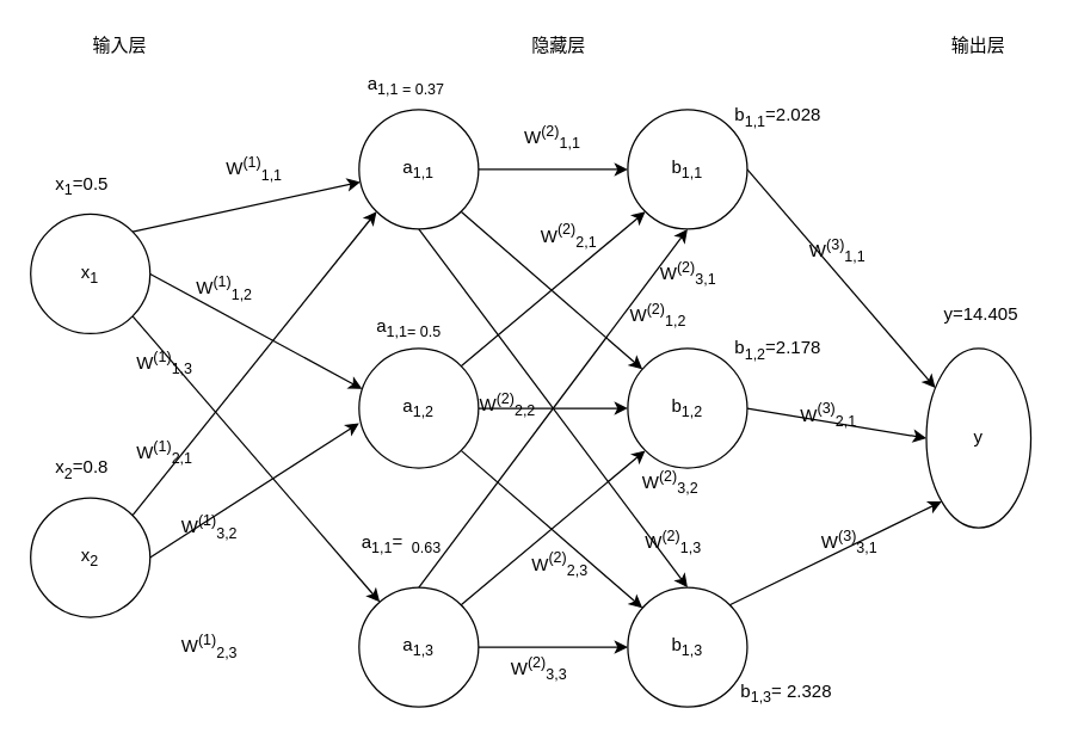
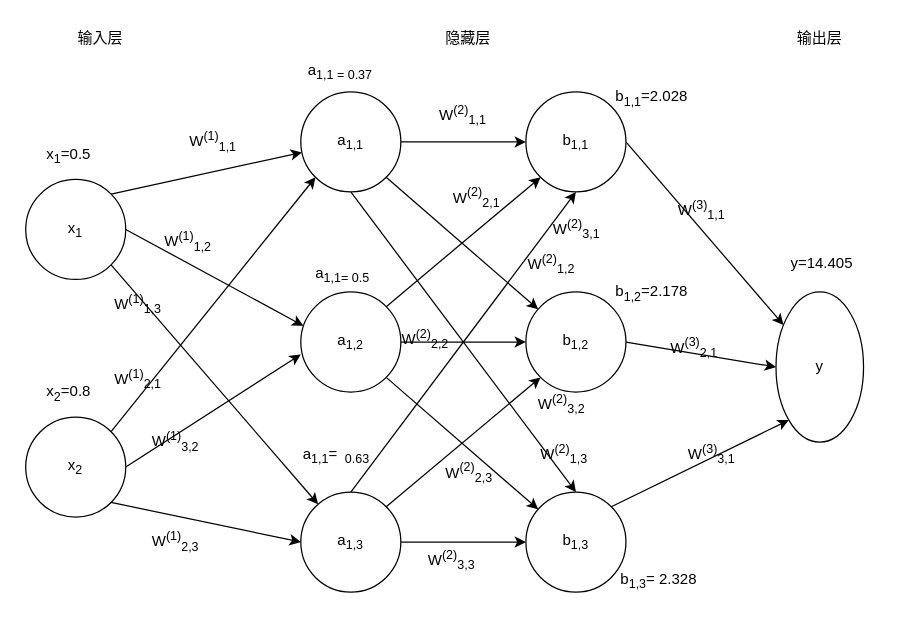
  <mxCell id="0" />
  <mxCell id="1" parent="0" />
  <mxCell id="2" style="edgeStyle=none;rounded=0;orthogonalLoop=1;jettySize=auto;html=1;exitX=1;exitY=1;exitDx=0;exitDy=0;" parent="1" source="5" target="22" edge="1"><mxGeometry relative="1" as="geometry" /></mxCell>
  <mxCell id="3" style="edgeStyle=none;rounded=0;orthogonalLoop=1;jettySize=auto;html=1;exitX=1;exitY=0;exitDx=0;exitDy=0;" parent="1" source="5" target="14" edge="1"><mxGeometry relative="1" as="geometry" /></mxCell>
  <mxCell id="4" style="rounded=0;orthogonalLoop=1;jettySize=auto;html=1;exitX=1;exitY=0.5;exitDx=0;exitDy=0;entryX=0.025;entryY=0.338;entryDx=0;entryDy=0;entryPerimeter=0;" parent="1" source="5" target="18" edge="1"><mxGeometry relative="1" as="geometry" /></mxCell>
  <mxCell id="5" value="&lt;span lang=&quot;EN-US&quot;&gt;x&lt;sub&gt;1&lt;/sub&gt;&lt;/span&gt;" style="ellipse;whiteSpace=wrap;html=1;aspect=fixed;" parent="1" vertex="1"><mxGeometry x="20" y="143" width="80" height="80" as="geometry" /></mxCell>
  <mxCell id="6" style="edgeStyle=none;rounded=0;orthogonalLoop=1;jettySize=auto;html=1;exitX=1;exitY=0.5;exitDx=0;exitDy=0;entryX=0;entryY=0.625;entryDx=0;entryDy=0;entryPerimeter=0;" parent="1" source="9" target="18" edge="1"><mxGeometry relative="1" as="geometry" /></mxCell>
+ <mxCell id="7" style="edgeStyle=none;rounded=0;orthogonalLoop=1;jettySize=auto;html=1;exitX=1;exitY=1;exitDx=0;exitDy=0;entryX=0;entryY=0.5;entryDx=0;entryDy=0;" parent="1" source="9" target="22" edge="1"><mxGeometry relative="1" as="geometry" /></mxCell>
  <mxCell id="8" style="edgeStyle=none;rounded=0;orthogonalLoop=1;jettySize=auto;html=1;exitX=1;exitY=0;exitDx=0;exitDy=0;entryX=0;entryY=1;entryDx=0;entryDy=0;" parent="1" source="9" target="14" edge="1"><mxGeometry relative="1" as="geometry" /></mxCell>
  <mxCell id="9" value="&lt;span lang=&quot;EN-US&quot;&gt;x&lt;sub&gt;2&lt;/sub&gt;&lt;/span&gt;" style="ellipse;whiteSpace=wrap;html=1;aspect=fixed;" parent="1" vertex="1"><mxGeometry x="20" y="333" width="80" height="80" as="geometry" /></mxCell>
  <mxCell id="10" style="edgeStyle=none;rounded=0;orthogonalLoop=1;jettySize=auto;html=1;exitX=1;exitY=0.5;exitDx=0;exitDy=0;entryX=0;entryY=0.5;entryDx=0;entryDy=0;" parent="1" source="14" target="24" edge="1"><mxGeometry relative="1" as="geometry" /></mxCell>
  <mxCell id="11" style="edgeStyle=none;rounded=0;orthogonalLoop=1;jettySize=auto;html=1;exitX=1;exitY=1;exitDx=0;exitDy=0;" parent="1" source="14" target="26" edge="1"><mxGeometry relative="1" as="geometry" /></mxCell>
  <mxCell id="12" value="&lt;p&gt;&lt;span lang=&quot;EN-US&quot;&gt;W&lt;sup&gt;(2)&lt;/sup&gt;&lt;sub&gt;1,2&lt;/sub&gt;&lt;/span&gt;&lt;/p&gt;" style="text;html=1;resizable=0;points=[];align=center;verticalAlign=middle;labelBackgroundColor=#ffffff;" parent="11" vertex="1" connectable="0"><mxGeometry x="0.784" relative="1" as="geometry"><mxPoint x="22.5" y="-25.5" as="offset" /></mxGeometry></mxCell>
  <mxCell id="13" style="edgeStyle=none;rounded=0;orthogonalLoop=1;jettySize=auto;html=1;exitX=0.5;exitY=1;exitDx=0;exitDy=0;entryX=0.5;entryY=0;entryDx=0;entryDy=0;" parent="1" source="14" target="28" edge="1"><mxGeometry relative="1" as="geometry" /></mxCell>
  <mxCell id="14" value="&lt;p&gt;&lt;span lang=&quot;EN-US&quot;&gt;a&lt;sub&gt;1,1&lt;/sub&gt;&lt;/span&gt;&lt;/p&gt;" style="ellipse;whiteSpace=wrap;html=1;aspect=fixed;" parent="1" vertex="1"><mxGeometry x="240" y="73" width="80" height="80" as="geometry" /></mxCell>
  <mxCell id="15" style="edgeStyle=none;rounded=0;orthogonalLoop=1;jettySize=auto;html=1;exitX=1;exitY=0.5;exitDx=0;exitDy=0;entryX=0;entryY=0.5;entryDx=0;entryDy=0;" parent="1" source="18" target="26" edge="1"><mxGeometry relative="1" as="geometry" /></mxCell>
  <mxCell id="16" style="edgeStyle=none;rounded=0;orthogonalLoop=1;jettySize=auto;html=1;exitX=1;exitY=0;exitDx=0;exitDy=0;entryX=0;entryY=1;entryDx=0;entryDy=0;" parent="1" source="18" target="24" edge="1"><mxGeometry relative="1" as="geometry" /></mxCell>
  <mxCell id="17" style="edgeStyle=none;rounded=0;orthogonalLoop=1;jettySize=auto;html=1;exitX=1;exitY=1;exitDx=0;exitDy=0;" parent="1" source="18" target="28" edge="1"><mxGeometry relative="1" as="geometry" /></mxCell>
  <mxCell id="18" value="&lt;p&gt;&lt;span lang=&quot;EN-US&quot;&gt;a&lt;sub&gt;1,2&lt;/sub&gt;&lt;/span&gt;&lt;/p&gt;" style="ellipse;whiteSpace=wrap;html=1;aspect=fixed;" parent="1" vertex="1"><mxGeometry x="240" y="233" width="80" height="80" as="geometry" /></mxCell>
  <mxCell id="19" style="edgeStyle=none;rounded=0;orthogonalLoop=1;jettySize=auto;html=1;exitX=1;exitY=0.5;exitDx=0;exitDy=0;entryX=0;entryY=0.5;entryDx=0;entryDy=0;" parent="1" source="22" target="28" edge="1"><mxGeometry relative="1" as="geometry" /></mxCell>
  <mxCell id="20" style="edgeStyle=none;rounded=0;orthogonalLoop=1;jettySize=auto;html=1;exitX=1;exitY=0;exitDx=0;exitDy=0;entryX=0;entryY=1;entryDx=0;entryDy=0;" parent="1" source="22" target="26" edge="1"><mxGeometry relative="1" as="geometry" /></mxCell>
  <mxCell id="21" style="edgeStyle=none;rounded=0;orthogonalLoop=1;jettySize=auto;html=1;exitX=0.5;exitY=0;exitDx=0;exitDy=0;entryX=0.5;entryY=1;entryDx=0;entryDy=0;" parent="1" source="22" target="24" edge="1"><mxGeometry relative="1" as="geometry" /></mxCell>
  <mxCell id="22" value="&lt;p&gt;&lt;span lang=&quot;EN-US&quot;&gt;a&lt;sub&gt;1,3&lt;/sub&gt;&lt;/span&gt;&lt;/p&gt;" style="ellipse;whiteSpace=wrap;html=1;aspect=fixed;" parent="1" vertex="1"><mxGeometry x="240" y="393" width="80" height="80" as="geometry" /></mxCell>
  <mxCell id="23" style="edgeStyle=none;rounded=0;orthogonalLoop=1;jettySize=auto;html=1;exitX=1;exitY=0.5;exitDx=0;exitDy=0;" parent="1" source="24" target="29" edge="1"><mxGeometry relative="1" as="geometry" /></mxCell>
  <mxCell id="24" value="&lt;p&gt;&lt;span lang=&quot;EN-US&quot;&gt;b&lt;sub&gt;1,1&lt;/sub&gt;&lt;/span&gt;&lt;/p&gt;" style="ellipse;whiteSpace=wrap;html=1;aspect=fixed;" parent="1" vertex="1"><mxGeometry x="420" y="73" width="80" height="80" as="geometry" /></mxCell>
  <mxCell id="25" style="edgeStyle=none;rounded=0;orthogonalLoop=1;jettySize=auto;html=1;exitX=1;exitY=0.5;exitDx=0;exitDy=0;entryX=0;entryY=0.5;entryDx=0;entryDy=0;" parent="1" source="26" target="29" edge="1"><mxGeometry relative="1" as="geometry" /></mxCell>
  <mxCell id="26" value="&lt;p&gt;&lt;span lang=&quot;EN-US&quot;&gt;b&lt;sub&gt;1,2&lt;/sub&gt;&lt;/span&gt;&lt;/p&gt;" style="ellipse;whiteSpace=wrap;html=1;aspect=fixed;" parent="1" vertex="1"><mxGeometry x="420" y="233" width="80" height="80" as="geometry" /></mxCell>
  <mxCell id="27" style="edgeStyle=none;rounded=0;orthogonalLoop=1;jettySize=auto;html=1;exitX=1;exitY=0;exitDx=0;exitDy=0;entryX=0;entryY=1;entryDx=0;entryDy=0;" parent="1" source="28" target="29" edge="1"><mxGeometry relative="1" as="geometry" /></mxCell>
  <mxCell id="28" value="&lt;p&gt;&lt;span lang=&quot;EN-US&quot;&gt;b&lt;sub&gt;1,3&lt;/sub&gt;&lt;/span&gt;&lt;/p&gt;" style="ellipse;whiteSpace=wrap;html=1;aspect=fixed;" parent="1" vertex="1"><mxGeometry x="420" y="393" width="80" height="80" as="geometry" /></mxCell>
  <mxCell id="29" value="y&lt;br&gt;" style="ellipse;whiteSpace=wrap;html=1;aspect=fixed;" parent="1" vertex="1"><mxGeometry x="620" y="233" width="70" height="120" as="geometry" /></mxCell>
  <mxCell id="30" value="&lt;p&gt;&lt;span lang=&quot;EN-US&quot;&gt;W&lt;sup&gt;(1)&lt;/sup&gt;&lt;sub&gt;1,1&lt;/sub&gt;&lt;/span&gt;&lt;/p&gt;" style="text;html=1;strokeColor=none;fillColor=none;align=center;verticalAlign=middle;whiteSpace=wrap;rounded=0;" parent="1" vertex="1"><mxGeometry x="150" y="103" width="40" height="20" as="geometry" /></mxCell>
  <mxCell id="31" value="&lt;p&gt;&lt;span lang=&quot;EN-US&quot;&gt;W&lt;sup&gt;(1)&lt;/sup&gt;&lt;sub&gt;1,3&lt;/sub&gt;&lt;/span&gt;&lt;/p&gt;" style="text;html=1;strokeColor=none;fillColor=none;align=center;verticalAlign=middle;whiteSpace=wrap;rounded=0;" parent="1" vertex="1"><mxGeometry x="90" y="233" width="40" height="20" as="geometry" /></mxCell>
  <mxCell id="32" value="&lt;p&gt;&lt;span lang=&quot;EN-US&quot;&gt;W&lt;sup&gt;(1)&lt;/sup&gt;&lt;sub&gt;2,1&lt;/sub&gt;&lt;/span&gt;&lt;/p&gt;" style="text;html=1;strokeColor=none;fillColor=none;align=center;verticalAlign=middle;whiteSpace=wrap;rounded=0;" parent="1" vertex="1"><mxGeometry x="90" y="293" width="40" height="20" as="geometry" /></mxCell>
  <mxCell id="33" value="&lt;p&gt;&lt;span lang=&quot;EN-US&quot;&gt;W&lt;sup&gt;(1)&lt;/sup&gt;&lt;sub&gt;3,2&lt;/sub&gt;&lt;/span&gt;&lt;/p&gt;" style="text;html=1;strokeColor=none;fillColor=none;align=center;verticalAlign=middle;whiteSpace=wrap;rounded=0;" parent="1" vertex="1"><mxGeometry x="120" y="343" width="40" height="20" as="geometry" /></mxCell>
  <mxCell id="34" value="&lt;p&gt;&lt;span lang=&quot;EN-US&quot;&gt;W&lt;sup&gt;(1)&lt;/sup&gt;&lt;sub&gt;1,2&lt;/sub&gt;&lt;/span&gt;&lt;/p&gt;" style="text;html=1;strokeColor=none;fillColor=none;align=center;verticalAlign=middle;whiteSpace=wrap;rounded=0;" parent="1" vertex="1"><mxGeometry x="130" y="183" width="40" height="20" as="geometry" /></mxCell>
  <mxCell id="35" value="&lt;p&gt;&lt;span lang=&quot;EN-US&quot;&gt;W&lt;sup&gt;(1)&lt;/sup&gt;&lt;sub&gt;2,3&lt;/sub&gt;&lt;/span&gt;&lt;/p&gt;" style="text;html=1;strokeColor=none;fillColor=none;align=center;verticalAlign=middle;whiteSpace=wrap;rounded=0;" parent="1" vertex="1"><mxGeometry x="120" y="423" width="40" height="20" as="geometry" /></mxCell>
  <mxCell id="36" value="输入层" style="text;html=1;strokeColor=none;fillColor=none;align=center;verticalAlign=middle;whiteSpace=wrap;rounded=0;" parent="1" vertex="1"><mxGeometry x="60" y="20" width="40" height="20" as="geometry" /></mxCell>
  <mxCell id="37" value="隐藏层" style="text;html=1;resizable=0;points=[];autosize=1;align=left;verticalAlign=top;spacingTop=-4;" parent="1" vertex="1"><mxGeometry x="354" y="20" width="50" height="20" as="geometry" /></mxCell>
  <mxCell id="38" value="输出层" style="text;html=1;resizable=0;points=[];autosize=1;align=left;verticalAlign=top;spacingTop=-4;" parent="1" vertex="1"><mxGeometry x="635" y="20" width="50" height="20" as="geometry" /></mxCell>
  <mxCell id="39" value="x&lt;sub&gt;1&lt;/sub&gt;=0.5" style="text;html=1;resizable=0;points=[];autosize=1;align=left;verticalAlign=top;spacingTop=-4;" parent="1" vertex="1"><mxGeometry x="35" y="113" width="50" height="20" as="geometry" /></mxCell>
  <mxCell id="40" value="x&lt;sub&gt;2&lt;/sub&gt;=0.8" style="text;html=1;resizable=0;points=[];autosize=1;align=left;verticalAlign=top;spacingTop=-4;" parent="1" vertex="1"><mxGeometry x="35" y="303" width="50" height="20" as="geometry" /></mxCell>
  <mxCell id="41" style="edgeStyle=none;rounded=0;orthogonalLoop=1;jettySize=auto;html=1;exitX=0.5;exitY=1;exitDx=0;exitDy=0;" parent="1" source="34" target="34" edge="1"><mxGeometry relative="1" as="geometry" /></mxCell>
  <mxCell id="42" value="&lt;p&gt;&lt;span lang=&quot;EN-US&quot;&gt;W&lt;sup&gt;(2)&lt;/sup&gt;&lt;sub&gt;1,1&lt;/sub&gt;&lt;/span&gt;&lt;/p&gt;" style="text;html=1;resizable=0;points=[];autosize=1;align=left;verticalAlign=top;spacingTop=-4;" parent="1" vertex="1"><mxGeometry x="349" y="66.5" width="60" height="50" as="geometry" /></mxCell>
  <mxCell id="43" value="&lt;p&gt;&lt;span lang=&quot;EN-US&quot;&gt;W&lt;sup&gt;(2)&lt;/sup&gt;&lt;sub&gt;2,1&lt;/sub&gt;&lt;/span&gt;&lt;/p&gt;" style="text;html=1;resizable=0;points=[];autosize=1;align=left;verticalAlign=top;spacingTop=-4;" parent="1" vertex="1"><mxGeometry x="360" y="133" width="60" height="50" as="geometry" /></mxCell>
  <mxCell id="44" value="&lt;p&gt;&lt;span lang=&quot;EN-US&quot;&gt;W&lt;sup&gt;(2)&lt;/sup&gt;&lt;sub&gt;3,1&lt;/sub&gt;&lt;/span&gt;&lt;/p&gt;" style="text;html=1;resizable=0;points=[];autosize=1;align=left;verticalAlign=top;spacingTop=-4;" parent="1" vertex="1"><mxGeometry x="440" y="158" width="60" height="50" as="geometry" /></mxCell>
  <mxCell id="45" value="&lt;span lang=&quot;EN-US&quot;&gt;W&lt;sup&gt;(2)&lt;/sup&gt;&lt;sub&gt;2,2&lt;/sub&gt;&lt;/span&gt;" style="text;html=1;resizable=0;points=[];autosize=1;align=left;verticalAlign=top;spacingTop=-4;" parent="1" vertex="1"><mxGeometry x="319" y="258" width="60" height="20" as="geometry" /></mxCell>
  <mxCell id="46" value="&lt;p&gt;&lt;span lang=&quot;EN-US&quot;&gt;W&lt;sup&gt;(2)&lt;/sup&gt;&lt;sub&gt;3,2&lt;/sub&gt;&lt;/span&gt;&lt;/p&gt;" style="text;html=1;resizable=0;points=[];autosize=1;align=left;verticalAlign=top;spacingTop=-4;" parent="1" vertex="1"><mxGeometry x="428" y="298" width="60" height="50" as="geometry" /></mxCell>
  <mxCell id="47" value="&lt;p&gt;&lt;span lang=&quot;EN-US&quot;&gt;W&lt;sup&gt;(2)&lt;/sup&gt;&lt;sub&gt;1,3&lt;/sub&gt;&lt;/span&gt;&lt;/p&gt;" style="text;html=1;resizable=0;points=[];autosize=1;align=left;verticalAlign=top;spacingTop=-4;" parent="1" vertex="1"><mxGeometry x="430" y="338" width="60" height="50" as="geometry" /></mxCell>
  <mxCell id="48" value="&lt;p&gt;&lt;span lang=&quot;EN-US&quot;&gt;W&lt;sup&gt;(2)&lt;/sup&gt;&lt;sub&gt;2,3&lt;/sub&gt;&lt;/span&gt;&lt;/p&gt;" style="text;html=1;resizable=0;points=[];autosize=1;align=left;verticalAlign=top;spacingTop=-4;" parent="1" vertex="1"><mxGeometry x="354" y="353" width="60" height="50" as="geometry" /></mxCell>
  <mxCell id="49" value="&lt;p&gt;&lt;span lang=&quot;EN-US&quot;&gt;W&lt;sup&gt;(2)&lt;/sup&gt;&lt;sub&gt;3,3&lt;/sub&gt;&lt;/span&gt;&lt;/p&gt;" style="text;html=1;resizable=0;points=[];autosize=1;align=left;verticalAlign=top;spacingTop=-4;" parent="1" vertex="1"><mxGeometry x="340" y="423" width="60" height="50" as="geometry" /></mxCell>
  <mxCell id="50" value="&lt;p&gt;&lt;span lang=&quot;EN-US&quot;&gt;W&lt;sup&gt;(3)&lt;/sup&gt;&lt;sub&gt;1,1&lt;/sub&gt;&lt;/span&gt;&lt;/p&gt;" style="text;html=1;resizable=0;points=[];autosize=1;align=left;verticalAlign=top;spacingTop=-4;" parent="1" vertex="1"><mxGeometry x="540" y="143" width="60" height="50" as="geometry" /></mxCell>
  <mxCell id="51" value="&lt;p&gt;&lt;span lang=&quot;EN-US&quot;&gt;W&lt;sup&gt;(3)&lt;/sup&gt;&lt;sub&gt;2,1&lt;/sub&gt;&lt;/span&gt;&lt;/p&gt;" style="text;html=1;resizable=0;points=[];autosize=1;align=left;verticalAlign=top;spacingTop=-4;" parent="1" vertex="1"><mxGeometry x="534" y="253" width="60" height="50" as="geometry" /></mxCell>
  <mxCell id="52" value="&lt;p&gt;&lt;span lang=&quot;EN-US&quot;&gt;W&lt;sup&gt;(3)&lt;/sup&gt;&lt;sub&gt;3,1&lt;/sub&gt;&lt;/span&gt;&lt;/p&gt;" style="text;html=1;resizable=0;points=[];autosize=1;align=left;verticalAlign=top;spacingTop=-4;" parent="1" vertex="1"><mxGeometry x="548" y="338" width="60" height="50" as="geometry" /></mxCell>
  <mxCell id="53" value="a&lt;sub&gt;1,1&lt;/sub&gt;&lt;sub&gt;&amp;nbsp;= 0.37&amp;nbsp;&lt;/sub&gt;&lt;br&gt;" style="text;html=1;strokeColor=none;fillColor=none;align=left;verticalAlign=middle;whiteSpace=wrap;rounded=0;" parent="1" vertex="1"><mxGeometry x="244" y="46.5" width="220" height="20" as="geometry" /></mxCell>
  <mxCell id="54" value="&lt;span&gt;a&lt;/span&gt;&lt;sub&gt;1,1=&lt;/sub&gt;&lt;sub&gt;&amp;nbsp;0.5&amp;nbsp;&lt;/sub&gt;" style="text;html=1;resizable=0;points=[];autosize=1;align=left;verticalAlign=top;spacingTop=-4;" parent="1" vertex="1"><mxGeometry x="250" y="208" width="70" height="20" as="geometry" /></mxCell>
  <mxCell id="55" value="&lt;span&gt;a&lt;/span&gt;&lt;sub&gt;1,1&lt;/sub&gt;&lt;span&gt;=&amp;nbsp;&lt;/span&gt;&lt;sub&gt;&amp;nbsp;0.63&amp;nbsp;&lt;/sub&gt;" style="text;html=1;resizable=0;points=[];autosize=1;align=left;verticalAlign=top;spacingTop=-4;" parent="1" vertex="1"><mxGeometry x="240" y="353" width="80" height="20" as="geometry" /></mxCell>
  <mxCell id="56" value="&lt;span&gt;b&lt;/span&gt;&lt;sub&gt;1,1&lt;/sub&gt;=2.028" style="text;html=1;resizable=0;points=[];autosize=1;align=left;verticalAlign=top;spacingTop=-4;" parent="1" vertex="1"><mxGeometry x="490" y="66.5" width="80" height="20" as="geometry" /></mxCell>
  <mxCell id="57" value="b&lt;sub&gt;1,2&lt;/sub&gt;=2.178" style="text;html=1;resizable=0;points=[];autosize=1;align=left;verticalAlign=top;spacingTop=-4;" parent="1" vertex="1"><mxGeometry x="490" y="223" width="80" height="20" as="geometry" /></mxCell>
  <mxCell id="58" value="b&lt;sub&gt;1,3&lt;/sub&gt;=&amp;nbsp;2.328" style="text;html=1;resizable=0;points=[];autosize=1;align=left;verticalAlign=top;spacingTop=-4;" parent="1" vertex="1"><mxGeometry x="494" y="453" width="80" height="20" as="geometry" /></mxCell>
  <mxCell id="59" value="y=14.405" style="text;html=1;resizable=0;points=[];autosize=1;align=left;verticalAlign=top;spacingTop=-4;" parent="1" vertex="1"><mxGeometry x="630" y="200" width="70" height="20" as="geometry" /></mxCell>
